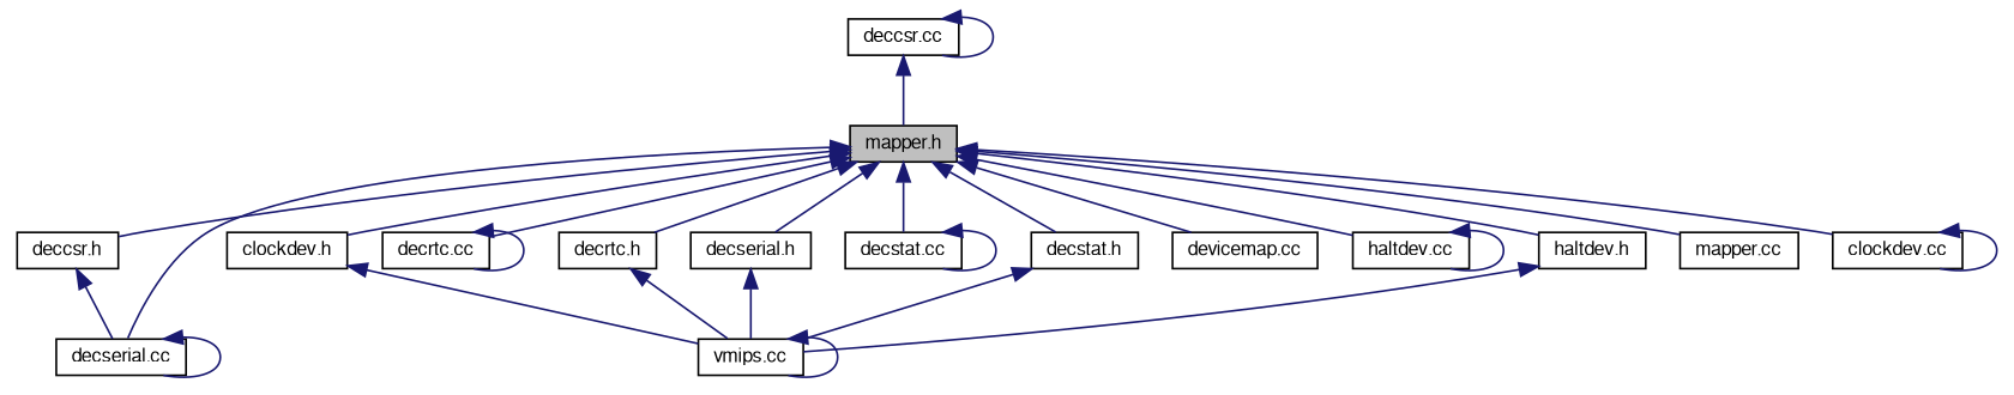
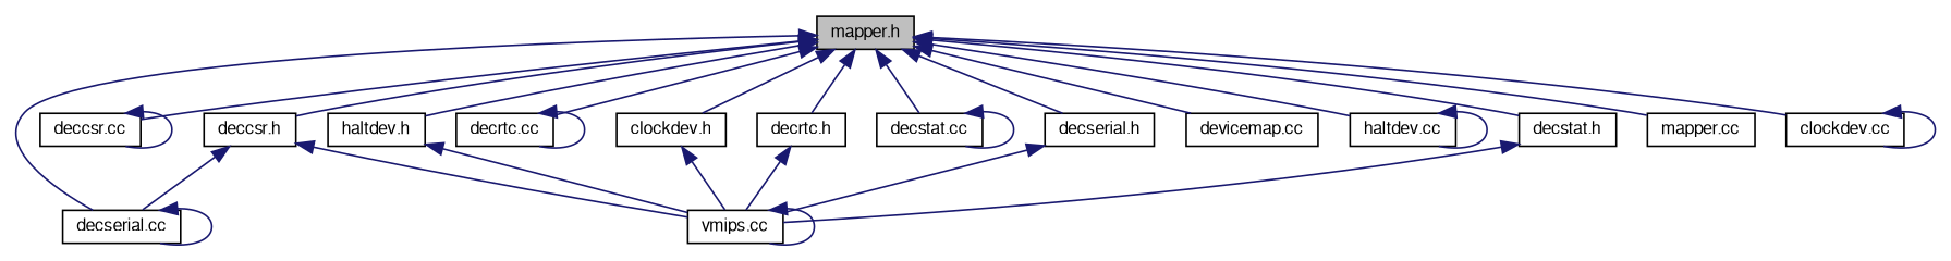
  digraph {
    node [color=black fillcolor=white fontname=FreeSans fontsize=10 shape=record style=filled]
    edge [color=midnightblue dir=back fontname=FreeSans fontsize=10 labelfontname=FreeSans labelfontsize=10 style=solid]
    n1 [fillcolor=grey75 fontcolor=black height=0.2 label="mapper.h" width=0.4]
    n2 [height=0.2 label="clockdev.h" width=0.4]
    n3 [height=0.2 label="deccsr.cc" width=0.4]
    n4 [height=0.2 label="deccsr.h" width=0.4]
    n5 [height=0.2 label="decserial.cc" width=0.4]
    n6 [height=0.2 label="decrtc.cc" width=0.4]
    n7 [height=0.2 label="decrtc.h" width=0.4]
    n8 [height=0.2 label="decserial.h" width=0.4]
    n9 [height=0.2 label="decstat.cc" width=0.4]
    n10 [height=0.2 label="decstat.h" width=0.4]
    n11 [height=0.2 label="devicemap.cc" width=0.4]
    n12 [height=0.2 label="haltdev.cc" width=0.4]
    n13 [height=0.2 label="haltdev.h" width=0.4]
    n14 [height=0.2 label="mapper.cc" width=0.4]
    n15 [height=0.2 label="clockdev.cc" width=0.4]
    n16 [height=0.2 label="vmips.cc" width=0.4]
    n1 -> n2
-   n3 -> n1
+   n1 -> n3
    n1 -> n4
    n1 -> n5
    n1 -> n6
    n1 -> n7
    n1 -> n8
    n1 -> n9
    n1 -> n10
    n1 -> n11
    n1 -> n12
    n1 -> n13
    n1 -> n14
    n1 -> n15
    n2 -> n16
    n3 -> n3
    n4 -> n5
+   n4 -> n16
    n5 -> n5
    n6 -> n6
    n7 -> n16
    n8 -> n16
    n9 -> n9
    n10 -> n16
    n12 -> n12
    n13 -> n16
    n15 -> n15
    n16 -> n16
  }
